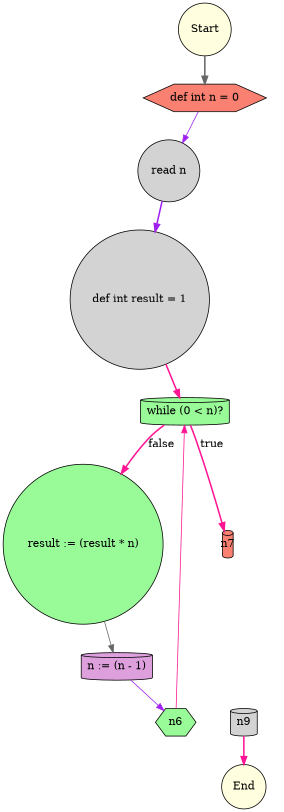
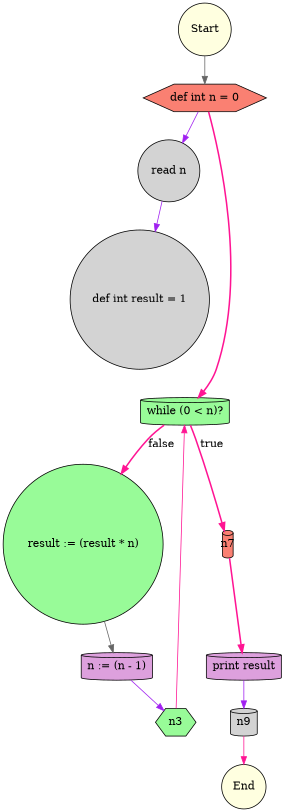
  digraph {
    rankdir=TB
    node [fillcolor=lightgrey shape=circle style=filled]
    edge [color=deeppink style=bold]
    start [fillcolor=lightyellow label=Start]
    n0 [fillcolor=salmon label="def int n = 0" shape=hexagon]
    n1 [label="read n"]
    end [fillcolor=lightyellow label=End]
    n2 [label="def int result = 1"]
    n3 [fillcolor=palegreen label="while (0 < n)?" shape=cylinder]
    n4 [fillcolor=palegreen label="result := (result * n)"]
    n7 [fillcolor=salmon fixedsize=true shape=cylinder width=0.2]
    n5 [fillcolor=plum label="n := (n - 1)" shape=cylinder]
-   n6 [fillcolor=palegreen shape=hexagon width=0.2]
+   n8 [fillcolor=plum label="print result" shape=cylinder]
+   n6 [fillcolor=palegreen shape=hexagon width=0.2 label=n3]
    n9 [shape=cylinder width=0.2]
-   start -> n0 [color=gray40]
+   start -> n0 [color=gray40 style=solid]
    n0 -> n1 [color=purple style=solid]
-   n1 -> n2 [color=purple]
-   n2 -> n3
+   n1 -> n2 [color=purple style=solid]
+   n0 -> n3
    n3 -> n4 [label=false]
    n3 -> n7 [label=true]
    n4 -> n5 [color=gray40 style=solid]
+   n7 -> n8
    n5 -> n6 [color=purple style=solid]
+   n8 -> n9 [color=purple style=solid]
    n6 -> n3 [style=solid]
-   n9 -> end
+   n9 -> end [style=solid]
  }
